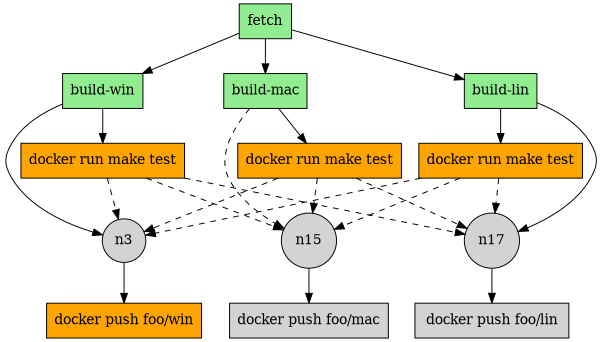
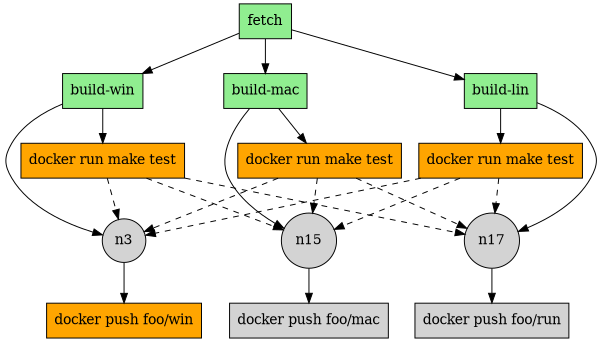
  digraph {
    rankdir=TB
    node [fillcolor="#d3d3d3" shape=box style=filled]
    n8 [fillcolor="#90ee90" label=fetch]
    n7 [fillcolor="#90ee90" label="build-win"]
    n11 [fillcolor="#90ee90" label="build-mac"]
    n13 [fillcolor="#90ee90" label="build-lin"]
    n6 [fillcolor="#ffa500" label="docker run make test"]
    n3 [shape=circle]
    n15 [shape=circle]
    n10 [fillcolor="#ffa500" label="docker run make test"]
    n17 [shape=circle]
    n12 [fillcolor="#ffa500" label="docker run make test"]
    n2 [fillcolor="#ffa500" label="docker push foo/win"]
    n14 [label="docker push foo/mac"]
-   n16 [label="docker push foo/lin"]
+   n16 [label="docker push foo/run"]
    n8 -> n7
    n8 -> n11
    n8 -> n13
    n7 -> n6
    n7 -> n3
-   n11 -> n15 [style=dashed]
+   n11 -> n15
    n11 -> n10
    n13 -> n17
    n13 -> n12
    n6 -> n3 [style=dashed]
    n6 -> n15 [style=dashed]
    n6 -> n17 [style=dashed]
    n3 -> n2
    n15 -> n14
    n10 -> n3 [style=dashed]
    n10 -> n15 [style=dashed]
    n10 -> n17 [style=dashed]
    n17 -> n16
    n12 -> n3 [style=dashed]
    n12 -> n15 [style=dashed]
    n12 -> n17 [style=dashed]
  }
